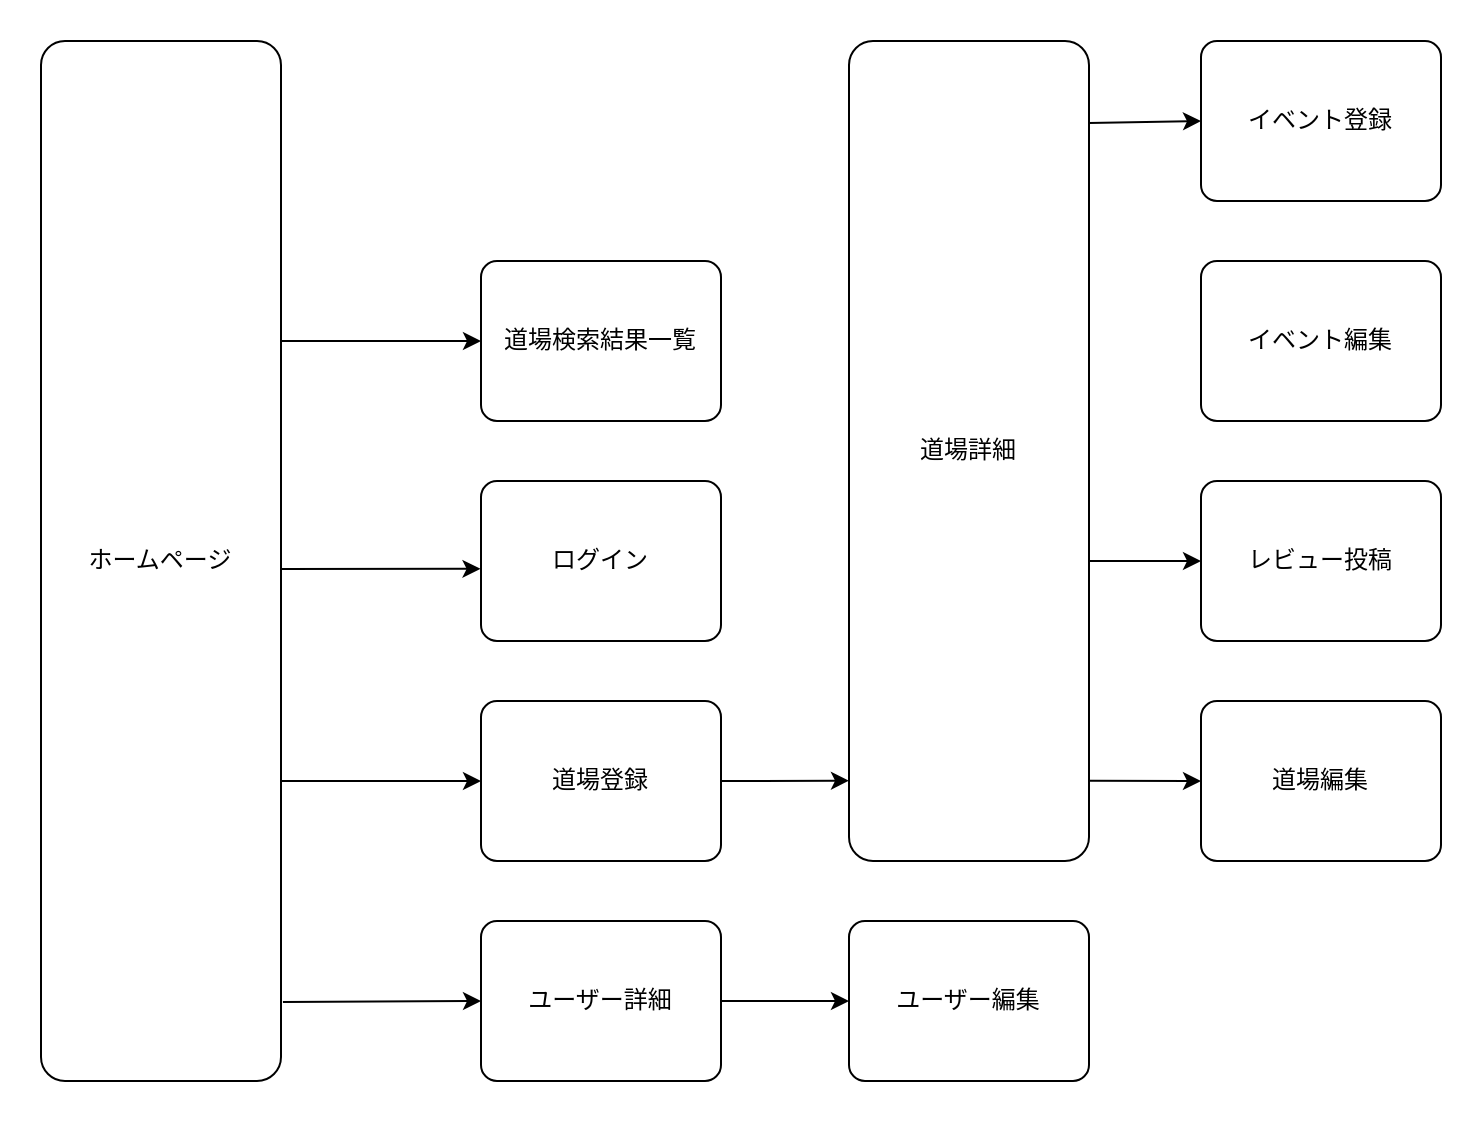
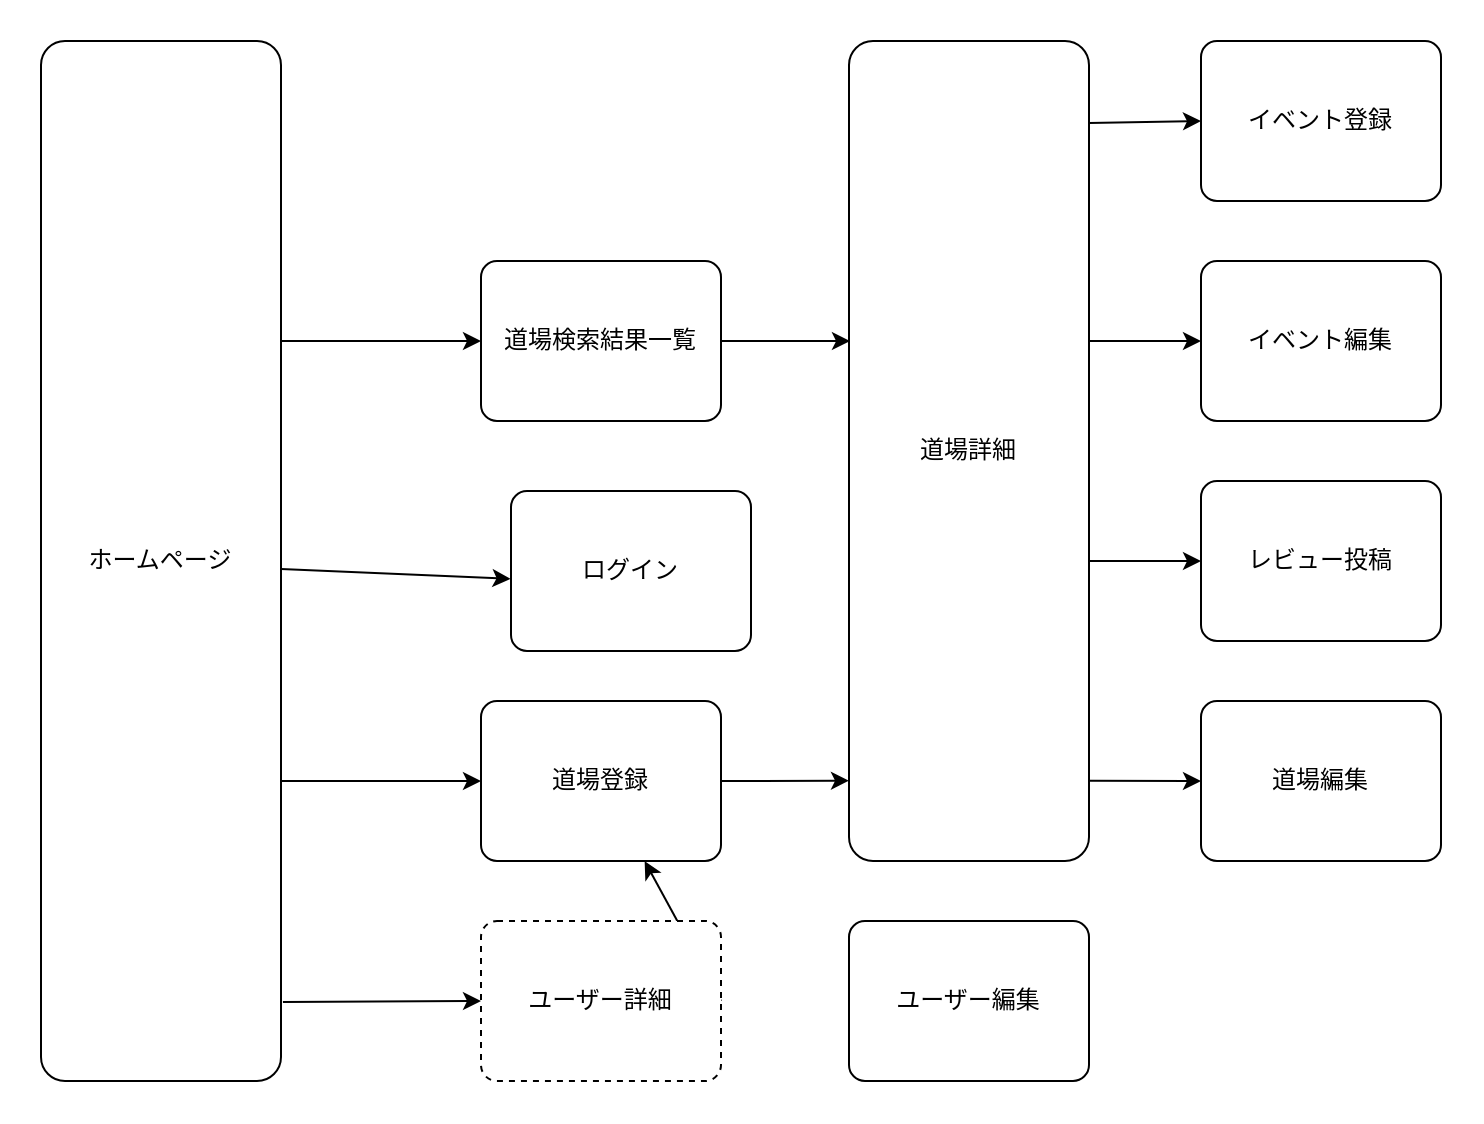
  <mxCell id="0" />
  <mxCell id="1" parent="0" />
  <mxCell id="2" style="edgeStyle=none;html=1;entryX=0;entryY=0.5;entryDx=0;entryDy=0;" parent="1" target="8" edge="1"><mxGeometry relative="1" as="geometry"><mxPoint x="140" y="170" as="sourcePoint" /><Array as="points" /></mxGeometry></mxCell>
  <mxCell id="3" style="edgeStyle=none;html=1;entryX=-0.002;entryY=0.549;entryDx=0;entryDy=0;entryPerimeter=0;" parent="1" target="18" edge="1"><mxGeometry relative="1" as="geometry"><mxPoint x="140" y="284" as="sourcePoint" /><Array as="points" /></mxGeometry></mxCell>
  <mxCell id="4" style="edgeStyle=none;html=1;entryX=0;entryY=0.5;entryDx=0;entryDy=0;" parent="1" target="12" edge="1"><mxGeometry relative="1" as="geometry"><mxPoint x="140" y="390" as="sourcePoint" /></mxGeometry></mxCell>
  <mxCell id="5" style="edgeStyle=none;html=1;exitX=1.008;exitY=0.924;exitDx=0;exitDy=0;entryX=0;entryY=0.5;entryDx=0;entryDy=0;exitPerimeter=0;" parent="1" source="6" target="10" edge="1"><mxGeometry relative="1" as="geometry" /></mxCell>
  <mxCell id="6" value="ホームページ" style="rounded=1;arcSize=10;whiteSpace=wrap;html=1;align=center;" parent="1" vertex="1"><mxGeometry x="20" y="20" width="120" height="520" as="geometry" /></mxCell>
+ <mxCell id="7" style="edgeStyle=none;html=1;exitX=1;exitY=0.5;exitDx=0;exitDy=0;entryX=0.004;entryY=0.366;entryDx=0;entryDy=0;entryPerimeter=0;" parent="1" source="8" target="17" edge="1"><mxGeometry relative="1" as="geometry" /></mxCell>
  <mxCell id="8" value="道場検索結果一覧" style="rounded=1;arcSize=10;whiteSpace=wrap;html=1;align=center;" parent="1" vertex="1"><mxGeometry x="240" y="130" width="120" height="80" as="geometry" /></mxCell>
- <mxCell id="9" style="edgeStyle=none;html=1;exitX=1;exitY=0.5;exitDx=0;exitDy=0;entryX=0;entryY=0.5;entryDx=0;entryDy=0;" edge="1" parent="1" source="10" target="22"><mxGeometry relative="1" as="geometry" /></mxCell>
- <mxCell id="10" value="ユーザー詳細" style="rounded=1;arcSize=10;whiteSpace=wrap;html=1;align=center;" parent="1" vertex="1"><mxGeometry x="240" y="460" width="120" height="80" as="geometry" /></mxCell>
+ <mxCell id="9" style="edgeStyle=none;html=1;exitX=1;exitY=0.5;exitDx=0;exitDy=0;" edge="1" parent="1" source="10" target="12"><mxGeometry relative="1" as="geometry" /></mxCell>
+ <mxCell id="10" value="ユーザー詳細" style="rounded=1;arcSize=10;whiteSpace=wrap;html=1;align=center;dashed=1;" parent="1" vertex="1"><mxGeometry x="240" y="460" width="120" height="80" as="geometry" /></mxCell>
  <mxCell id="11" style="edgeStyle=none;html=1;exitX=1;exitY=0.5;exitDx=0;exitDy=0;entryX=0;entryY=0.902;entryDx=0;entryDy=0;entryPerimeter=0;" parent="1" source="12" target="17" edge="1"><mxGeometry relative="1" as="geometry"><mxPoint x="420" y="390" as="targetPoint" /></mxGeometry></mxCell>
  <mxCell id="12" value="道場登録" style="rounded=1;arcSize=10;whiteSpace=wrap;html=1;align=center;" parent="1" vertex="1"><mxGeometry x="240" y="350" width="120" height="80" as="geometry" /></mxCell>
+ <mxCell id="13" style="edgeStyle=none;html=1;entryX=0;entryY=0.5;entryDx=0;entryDy=0;exitX=1;exitY=0.366;exitDx=0;exitDy=0;exitPerimeter=0;" parent="1" source="17" target="19" edge="1"><mxGeometry relative="1" as="geometry"><mxPoint x="550" y="170" as="sourcePoint" /><Array as="points"><mxPoint x="580" y="170" /></Array></mxGeometry></mxCell>
  <mxCell id="14" style="edgeStyle=none;html=1;exitX=1;exitY=0.634;exitDx=0;exitDy=0;entryX=0;entryY=0.5;entryDx=0;entryDy=0;exitPerimeter=0;" parent="1" source="17" target="20" edge="1"><mxGeometry relative="1" as="geometry" /></mxCell>
  <mxCell id="15" style="edgeStyle=none;html=1;entryX=0;entryY=0.5;entryDx=0;entryDy=0;exitX=1;exitY=0.902;exitDx=0;exitDy=0;exitPerimeter=0;" edge="1" parent="1" source="17" target="21"><mxGeometry relative="1" as="geometry"><mxPoint x="560" y="390" as="sourcePoint" /></mxGeometry></mxCell>
  <mxCell id="16" style="edgeStyle=none;html=1;exitX=1;exitY=0.1;exitDx=0;exitDy=0;entryX=0;entryY=0.5;entryDx=0;entryDy=0;exitPerimeter=0;" edge="1" parent="1" source="17" target="23"><mxGeometry relative="1" as="geometry" /></mxCell>
  <mxCell id="17" value="道場詳細" style="rounded=1;arcSize=10;whiteSpace=wrap;html=1;align=center;" parent="1" vertex="1"><mxGeometry x="424" y="20" width="120" height="410" as="geometry" /></mxCell>
- <mxCell id="18" value="ログイン" style="rounded=1;arcSize=10;whiteSpace=wrap;html=1;align=center;" parent="1" vertex="1"><mxGeometry x="240" y="240" width="120" height="80" as="geometry" /></mxCell>
+ <mxCell id="18" value="ログイン" style="rounded=1;arcSize=10;whiteSpace=wrap;html=1;align=center;" parent="1" vertex="1"><mxGeometry x="255" y="245" width="120" height="80" as="geometry" /></mxCell>
  <mxCell id="19" value="イベント編集" style="rounded=1;arcSize=10;whiteSpace=wrap;html=1;align=center;" parent="1" vertex="1"><mxGeometry x="600" y="130" width="120" height="80" as="geometry" /></mxCell>
  <mxCell id="20" value="レビュー投稿" style="rounded=1;arcSize=10;whiteSpace=wrap;html=1;align=center;" parent="1" vertex="1"><mxGeometry x="600" y="240" width="120" height="80" as="geometry" /></mxCell>
  <mxCell id="21" value="道場編集" style="rounded=1;arcSize=10;whiteSpace=wrap;html=1;align=center;" vertex="1" parent="1"><mxGeometry x="600" y="350" width="120" height="80" as="geometry" /></mxCell>
  <mxCell id="22" value="ユーザー編集" style="rounded=1;arcSize=10;whiteSpace=wrap;html=1;align=center;" vertex="1" parent="1"><mxGeometry x="424" y="460" width="120" height="80" as="geometry" /></mxCell>
  <mxCell id="23" value="イベント登録" style="rounded=1;arcSize=10;whiteSpace=wrap;html=1;align=center;" vertex="1" parent="1"><mxGeometry x="600" y="20" width="120" height="80" as="geometry" /></mxCell>
